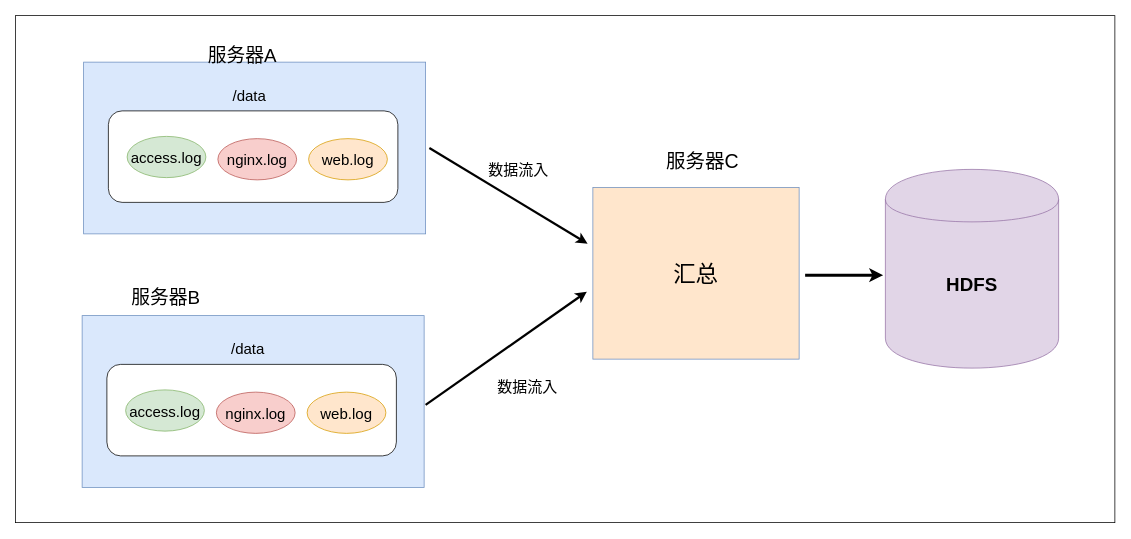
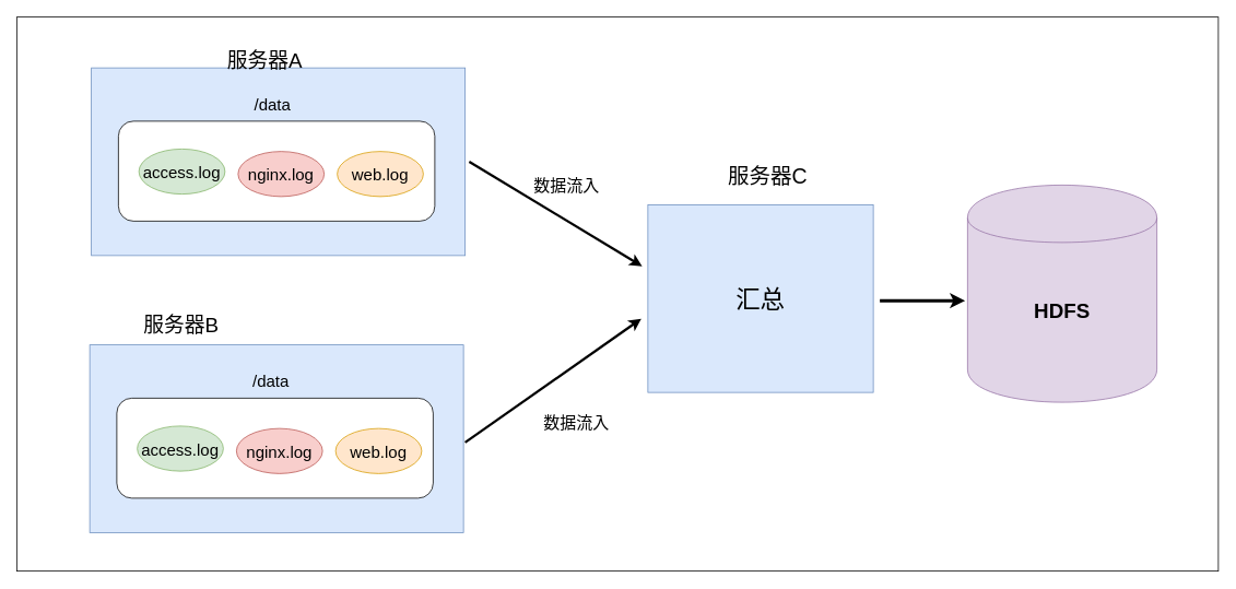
  <mxCell id="0" />
  <mxCell id="1" parent="0" />
  <mxCell id="2" value="" style="rounded=0;whiteSpace=wrap;html=1;" vertex="1" parent="1"><mxGeometry x="20" width="1466" height="676" as="geometry" y="20" /></mxCell>
  <mxCell id="3" value="&lt;font size=&quot;1&quot;&gt;&lt;b style=&quot;font-size: 25px&quot;&gt;HDFS&lt;/b&gt;&lt;/font&gt;" style="shape=cylinder;whiteSpace=wrap;html=1;boundedLbl=1;backgroundOutline=1;fillColor=#e1d5e7;strokeColor=#9673a6;" vertex="1" parent="1"><mxGeometry x="1180" y="225" width="231" height="265" as="geometry" /></mxCell>
  <mxCell id="4" value="" style="rounded=0;whiteSpace=wrap;html=1;fillColor=#dae8fc;strokeColor=#6c8ebf;" vertex="1" parent="1"><mxGeometry x="111" y="82" width="456" height="229" as="geometry" /></mxCell>
  <mxCell id="5" value="&lt;font style=&quot;font-size: 25px&quot;&gt;服务器A&lt;/font&gt;" style="text;html=1;resizable=0;points=[];autosize=1;align=left;verticalAlign=top;spacingTop=-4;" vertex="1" parent="1"><mxGeometry x="275" y="55" width="102" height="19" as="geometry" /></mxCell>
  <mxCell id="6" value="" style="rounded=1;whiteSpace=wrap;html=1;" vertex="1" parent="1"><mxGeometry x="144" y="147" width="386" height="122" as="geometry" /></mxCell>
  <mxCell id="7" value="&lt;font style=&quot;font-size: 20px&quot;&gt;/data&lt;/font&gt;" style="text;html=1;resizable=0;points=[];autosize=1;align=left;verticalAlign=top;spacingTop=-4;" vertex="1" parent="1"><mxGeometry x="308" y="112" width="54" height="17" as="geometry" /></mxCell>
  <mxCell id="8" value="&lt;font style=&quot;font-size: 20px&quot;&gt;access.log&lt;/font&gt;" style="ellipse;whiteSpace=wrap;html=1;fillColor=#d5e8d4;strokeColor=#82b366;" vertex="1" parent="1"><mxGeometry x="169" y="181" width="105" height="55" as="geometry" /></mxCell>
  <mxCell id="9" value="&lt;font style=&quot;font-size: 20px&quot;&gt;nginx.log&lt;/font&gt;" style="ellipse;whiteSpace=wrap;html=1;fillColor=#f8cecc;strokeColor=#b85450;" vertex="1" parent="1"><mxGeometry x="290" y="184" width="105" height="55" as="geometry" /></mxCell>
  <mxCell id="10" value="&lt;font style=&quot;font-size: 20px&quot;&gt;web.log&lt;/font&gt;" style="ellipse;whiteSpace=wrap;html=1;fillColor=#ffe6cc;strokeColor=#d79b00;" vertex="1" parent="1"><mxGeometry x="411" y="184" width="105" height="55" as="geometry" /></mxCell>
  <mxCell id="11" value="" style="rounded=0;whiteSpace=wrap;html=1;fillColor=#dae8fc;strokeColor=#6c8ebf;" vertex="1" parent="1"><mxGeometry x="109" y="420" width="456" height="229" as="geometry" /></mxCell>
  <mxCell id="12" value="&lt;font style=&quot;font-size: 25px&quot;&gt;服务器B&lt;/font&gt;" style="text;html=1;resizable=0;points=[];autosize=1;align=left;verticalAlign=top;spacingTop=-4;" vertex="1" parent="1"><mxGeometry x="173" y="378" width="102" height="19" as="geometry" /></mxCell>
  <mxCell id="13" value="" style="rounded=1;whiteSpace=wrap;html=1;" vertex="1" parent="1"><mxGeometry x="142" y="485" width="386" height="122" as="geometry" /></mxCell>
  <mxCell id="14" value="&lt;font style=&quot;font-size: 20px&quot;&gt;/data&lt;/font&gt;" style="text;html=1;resizable=0;points=[];autosize=1;align=left;verticalAlign=top;spacingTop=-4;" vertex="1" parent="1"><mxGeometry x="306" y="450" width="54" height="17" as="geometry" /></mxCell>
  <mxCell id="15" value="&lt;font style=&quot;font-size: 20px&quot;&gt;access.log&lt;/font&gt;" style="ellipse;whiteSpace=wrap;html=1;fillColor=#d5e8d4;strokeColor=#82b366;" vertex="1" parent="1"><mxGeometry x="167" y="519" width="105" height="55" as="geometry" /></mxCell>
  <mxCell id="16" value="&lt;font style=&quot;font-size: 20px&quot;&gt;nginx.log&lt;/font&gt;" style="ellipse;whiteSpace=wrap;html=1;fillColor=#f8cecc;strokeColor=#b85450;" vertex="1" parent="1"><mxGeometry x="288" y="522" width="105" height="55" as="geometry" /></mxCell>
  <mxCell id="17" value="&lt;font style=&quot;font-size: 20px&quot;&gt;web.log&lt;/font&gt;" style="ellipse;whiteSpace=wrap;html=1;fillColor=#ffe6cc;strokeColor=#d79b00;" vertex="1" parent="1"><mxGeometry x="409" y="522" width="105" height="55" as="geometry" /></mxCell>
  <mxCell id="18" value="" style="endArrow=classic;html=1;strokeWidth=3;" edge="1" parent="1"><mxGeometry width="50" height="50" relative="1" as="geometry"><mxPoint x="572" y="196.5" as="sourcePoint" /><mxPoint x="783" y="324" as="targetPoint" /></mxGeometry></mxCell>
  <mxCell id="19" value="" style="endArrow=classic;html=1;strokeWidth=3;" edge="1" parent="1"><mxGeometry width="50" height="50" relative="1" as="geometry"><mxPoint x="567" y="539" as="sourcePoint" /><mxPoint x="782" y="388" as="targetPoint" /></mxGeometry></mxCell>
- <mxCell id="20" value="&lt;font style=&quot;font-size: 30px&quot;&gt;汇总&lt;/font&gt;" style="rounded=0;whiteSpace=wrap;html=1;fillColor=#ffe6cc;strokeColor=#6c8ebf;" vertex="1" parent="1"><mxGeometry x="790" y="249" width="275" height="229" as="geometry" /></mxCell>
+ <mxCell id="20" value="&lt;font style=&quot;font-size: 30px&quot;&gt;汇总&lt;/font&gt;" style="rounded=0;whiteSpace=wrap;html=1;fillColor=#dae8fc;strokeColor=#6c8ebf;" vertex="1" parent="1"><mxGeometry x="790" y="249" width="275" height="229" as="geometry" /></mxCell>
  <mxCell id="21" value="&lt;font style=&quot;font-size: 26px&quot;&gt;服务器C&lt;/font&gt;" style="text;html=1;resizable=0;points=[];autosize=1;align=left;verticalAlign=top;spacingTop=-4;" vertex="1" parent="1"><mxGeometry x="886" y="196.5" width="107" height="19" as="geometry" /></mxCell>
  <mxCell id="22" value="" style="endArrow=classic;html=1;strokeWidth=4;" edge="1" parent="1"><mxGeometry width="50" height="50" relative="1" as="geometry"><mxPoint x="1073" y="366" as="sourcePoint" /><mxPoint x="1177" y="366" as="targetPoint" /></mxGeometry></mxCell>
  <mxCell id="23" value="&lt;font style=&quot;font-size: 20px&quot;&gt;数据流入&lt;/font&gt;" style="text;html=1;resizable=0;points=[];autosize=1;align=left;verticalAlign=top;spacingTop=-4;" vertex="1" parent="1"><mxGeometry x="649" y="210.5" width="90" height="17" as="geometry" /></mxCell>
  <mxCell id="24" value="&lt;font style=&quot;font-size: 20px&quot;&gt;数据流入&lt;/font&gt;" style="text;html=1;resizable=0;points=[];autosize=1;align=left;verticalAlign=top;spacingTop=-4;" vertex="1" parent="1"><mxGeometry x="661" y="500" width="90" height="17" as="geometry" /></mxCell>
